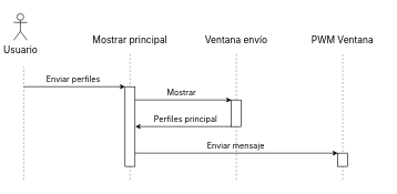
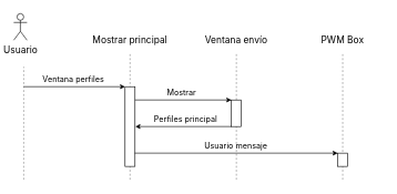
  <mxCell id="0" />
  <mxCell id="1" parent="0" />
  <mxCell id="2" value="&lt;font data-font-src=&quot;https://fonts.googleapis.com/css?family=Inter&quot; face=&quot;Inter&quot;&gt;Usuario&lt;/font&gt;" style="shape=umlActor;verticalLabelPosition=bottom;verticalAlign=top;html=1;outlineConnect=0;fontSize=14;" vertex="1" parent="1"><mxGeometry x="20" y="20" width="20" height="40" as="geometry" /></mxCell>
  <mxCell id="3" value="" style="endArrow=none;html=1;rounded=0;strokeColor=default;align=center;verticalAlign=middle;fontFamily=Helvetica;fontSize=12;fontColor=default;labelBackgroundColor=none;startSize=5;endSize=5;opacity=50;dashed=1;entryX=0.5;entryY=1;entryDx=0;entryDy=0;" edge="1" parent="1"><mxGeometry width="50" height="50" relative="1" as="geometry"><mxPoint x="195" y="270" as="sourcePoint" /><mxPoint x="195" y="80" as="targetPoint" /></mxGeometry></mxCell>
  <mxCell id="4" value="&lt;font face=&quot;Inter&quot;&gt;Mostrar principal&lt;/font&gt;" style="text;html=1;align=center;verticalAlign=middle;whiteSpace=wrap;rounded=0;fontFamily=Helvetica;fontSize=14;fontColor=default;labelBackgroundColor=none;" vertex="1" parent="1"><mxGeometry x="135" y="40" width="120" height="40" as="geometry" /></mxCell>
  <mxCell id="5" value="" style="endArrow=none;html=1;rounded=0;strokeColor=default;align=center;verticalAlign=middle;fontFamily=Helvetica;fontSize=12;fontColor=default;labelBackgroundColor=none;startSize=5;endSize=5;opacity=50;dashed=1;" edge="1" parent="1"><mxGeometry width="50" height="50" relative="1" as="geometry"><mxPoint x="35" y="270" as="sourcePoint" /><mxPoint x="35" y="100" as="targetPoint" /></mxGeometry></mxCell>
  <mxCell id="6" style="edgeStyle=none;shape=connector;rounded=0;orthogonalLoop=1;jettySize=auto;html=1;strokeColor=default;align=center;verticalAlign=middle;fontFamily=Helvetica;fontSize=13;fontColor=default;labelBackgroundColor=default;startSize=5;endArrow=classic;endSize=5;exitX=1;exitY=0.5;exitDx=0;exitDy=0;entryX=0;entryY=0;entryDx=0;entryDy=0;" edge="1" parent="1" target="7"><mxGeometry relative="1" as="geometry"><mxPoint x="35" y="130" as="sourcePoint" /><mxPoint x="125" y="130" as="targetPoint" /></mxGeometry></mxCell>
  <mxCell id="7" value="" style="rounded=0;whiteSpace=wrap;html=1;" vertex="1" parent="1"><mxGeometry x="187.5" y="130" width="15" height="120" as="geometry" /></mxCell>
- <mxCell id="8" value="Enviar perfiles" style="text;html=1;align=center;verticalAlign=middle;whiteSpace=wrap;rounded=0;fontFamily=Inter;fontSource=https%3A%2F%2Ffonts.googleapis.com%2Fcss%3Ffamily%3DInter;" vertex="1" parent="1"><mxGeometry x="35" y="110" width="150" height="20" as="geometry" /></mxCell>
+ <mxCell id="8" value="Ventana perfiles" style="text;html=1;align=center;verticalAlign=middle;whiteSpace=wrap;rounded=0;fontFamily=Inter;fontSource=https%3A%2F%2Ffonts.googleapis.com%2Fcss%3Ffamily%3DInter;" vertex="1" parent="1"><mxGeometry x="35" y="110" width="150" height="20" as="geometry" /></mxCell>
  <mxCell id="9" style="edgeStyle=none;shape=connector;rounded=0;orthogonalLoop=1;jettySize=auto;html=1;strokeColor=default;align=center;verticalAlign=middle;fontFamily=Helvetica;fontSize=13;fontColor=default;labelBackgroundColor=default;startSize=5;endArrow=classic;endSize=5;exitX=1;exitY=0.5;exitDx=0;exitDy=0;entryX=0;entryY=0;entryDx=0;entryDy=0;" edge="1" parent="1" target="13"><mxGeometry relative="1" as="geometry"><mxPoint x="202.5" y="150" as="sourcePoint" /><mxPoint x="335.5" y="150" as="targetPoint" /></mxGeometry></mxCell>
  <mxCell id="10" value="Mostrar&amp;nbsp;" style="text;html=1;align=center;verticalAlign=middle;whiteSpace=wrap;rounded=0;fontFamily=Inter;fontSource=https%3A%2F%2Ffonts.googleapis.com%2Fcss%3Ffamily%3DInter;" vertex="1" parent="1"><mxGeometry x="202.5" y="130" width="142.5" height="20" as="geometry" /></mxCell>
  <mxCell id="11" value="" style="endArrow=none;html=1;rounded=0;strokeColor=default;align=center;verticalAlign=middle;fontFamily=Helvetica;fontSize=12;fontColor=default;labelBackgroundColor=none;startSize=5;endSize=5;opacity=50;dashed=1;entryX=0.5;entryY=1;entryDx=0;entryDy=0;" edge="1" parent="1"><mxGeometry width="50" height="50" relative="1" as="geometry"><mxPoint x="355" y="270" as="sourcePoint" /><mxPoint x="355" y="80" as="targetPoint" /></mxGeometry></mxCell>
  <mxCell id="12" value="&lt;font face=&quot;Inter&quot;&gt;Ventana envío&lt;/font&gt;" style="text;html=1;align=center;verticalAlign=middle;whiteSpace=wrap;rounded=0;fontFamily=Helvetica;fontSize=14;fontColor=default;labelBackgroundColor=none;" vertex="1" parent="1"><mxGeometry x="295" y="40" width="120" height="40" as="geometry" /></mxCell>
  <mxCell id="13" value="" style="rounded=0;whiteSpace=wrap;html=1;" vertex="1" parent="1"><mxGeometry x="347.5" y="150" width="15" height="40" as="geometry" /></mxCell>
  <mxCell id="14" style="edgeStyle=none;shape=connector;rounded=0;orthogonalLoop=1;jettySize=auto;html=1;strokeColor=default;align=center;verticalAlign=middle;fontFamily=Helvetica;fontSize=13;fontColor=default;labelBackgroundColor=default;startSize=5;endArrow=classic;endSize=5;exitX=0;exitY=1;exitDx=0;exitDy=0;" edge="1" parent="1" source="13"><mxGeometry relative="1" as="geometry"><mxPoint x="219.5" y="230" as="sourcePoint" /><mxPoint x="203" y="190" as="targetPoint" /></mxGeometry></mxCell>
  <mxCell id="15" value="Perfiles principal" style="text;html=1;align=center;verticalAlign=middle;whiteSpace=wrap;rounded=0;fontFamily=Inter;fontSource=https%3A%2F%2Ffonts.googleapis.com%2Fcss%3Ffamily%3DInter;" vertex="1" parent="1"><mxGeometry x="210" y="170" width="137.5" height="20" as="geometry" /></mxCell>
  <mxCell id="16" value="" style="endArrow=none;html=1;rounded=0;strokeColor=default;align=center;verticalAlign=middle;fontFamily=Helvetica;fontSize=12;fontColor=default;labelBackgroundColor=none;startSize=5;endSize=5;opacity=50;dashed=1;entryX=0.5;entryY=1;entryDx=0;entryDy=0;" edge="1" parent="1"><mxGeometry width="50" height="50" relative="1" as="geometry"><mxPoint x="515" y="270" as="sourcePoint" /><mxPoint x="515" y="80" as="targetPoint" /></mxGeometry></mxCell>
- <mxCell id="17" value="&lt;font face=&quot;Inter&quot;&gt;PWM Ventana&lt;/font&gt;" style="text;html=1;align=center;verticalAlign=middle;whiteSpace=wrap;rounded=0;fontFamily=Helvetica;fontSize=14;fontColor=default;labelBackgroundColor=none;" vertex="1" parent="1"><mxGeometry x="455" y="40" width="120" height="40" as="geometry" /></mxCell>
+ <mxCell id="17" value="&lt;font face=&quot;Inter&quot;&gt;PWM Box&lt;/font&gt;" style="text;html=1;align=center;verticalAlign=middle;whiteSpace=wrap;rounded=0;fontFamily=Helvetica;fontSize=14;fontColor=default;labelBackgroundColor=none;" vertex="1" parent="1"><mxGeometry x="455" y="40" width="120" height="40" as="geometry" /></mxCell>
  <mxCell id="18" value="" style="rounded=0;whiteSpace=wrap;html=1;" vertex="1" parent="1"><mxGeometry x="507.5" y="230" width="15" height="20" as="geometry" /></mxCell>
  <mxCell id="19" style="edgeStyle=none;shape=connector;rounded=0;orthogonalLoop=1;jettySize=auto;html=1;strokeColor=default;align=center;verticalAlign=middle;fontFamily=Helvetica;fontSize=13;fontColor=default;labelBackgroundColor=default;startSize=5;endArrow=classic;endSize=5;entryX=0;entryY=0;entryDx=0;entryDy=0;" edge="1" parent="1" target="18"><mxGeometry relative="1" as="geometry"><mxPoint x="202" y="230" as="sourcePoint" /><mxPoint x="355" y="230" as="targetPoint" /></mxGeometry></mxCell>
- <mxCell id="20" value="Enviar mensaje" style="text;html=1;align=center;verticalAlign=middle;whiteSpace=wrap;rounded=0;fontFamily=Inter;fontSource=https%3A%2F%2Ffonts.googleapis.com%2Fcss%3Ffamily%3DInter;" vertex="1" parent="1"><mxGeometry x="202.5" y="209.17" width="302.5" height="20" as="geometry" /></mxCell>
+ <mxCell id="20" value="Usuario mensaje" style="text;html=1;align=center;verticalAlign=middle;whiteSpace=wrap;rounded=0;fontFamily=Inter;fontSource=https%3A%2F%2Ffonts.googleapis.com%2Fcss%3Ffamily%3DInter;" vertex="1" parent="1"><mxGeometry x="202.5" y="209.17" width="302.5" height="20" as="geometry" /></mxCell>
